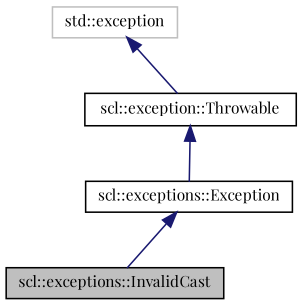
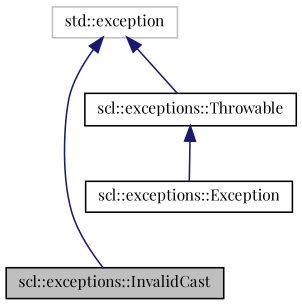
  digraph {
    fontname="Playfair Display"
    node [color=black fillcolor=white fontname="Playfair Display" fontsize=10 shape=record style=filled]
    edge [color=midnightblue dir=back fontname="Playfair Display" fontsize=10 labelfontname=Helvetica labelfontsize=10 style=solid]
    n1 [fillcolor=grey75 fontcolor=black height=0.2 label="scl::exceptions::InvalidCast" width=0.4]
    n2 [height=0.2 label="scl::exceptions::Exception" width=0.4]
-   n3 [height=0.2 label="scl::exception::Throwable" width=0.4]
+   n3 [height=0.2 label="scl::exceptions::Throwable" width=0.4]
    n4 [color=grey75 height=0.2 label="std::exception" width=0.4]
-   n2 -> n1
+   n4 -> n1
    n3 -> n2
    n4 -> n3
  }
